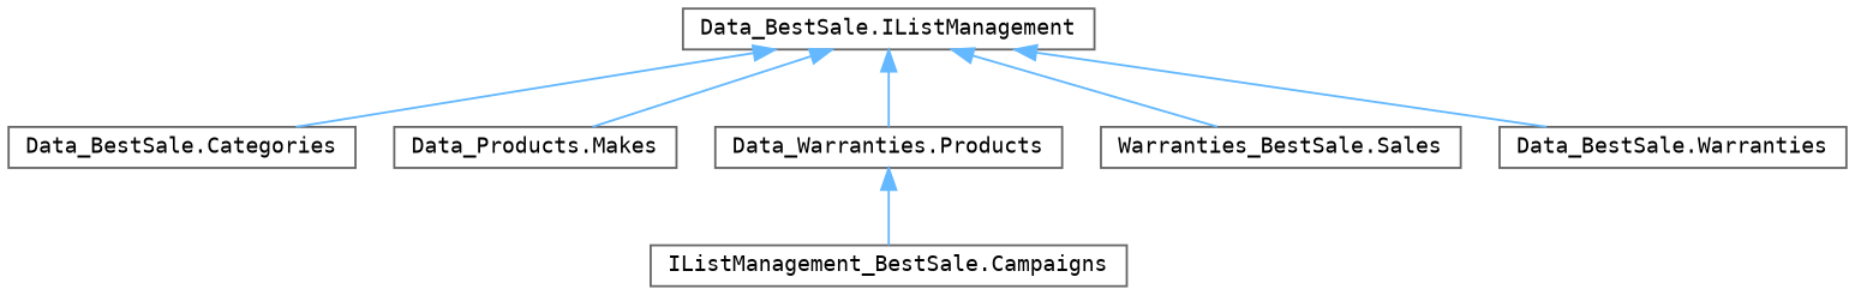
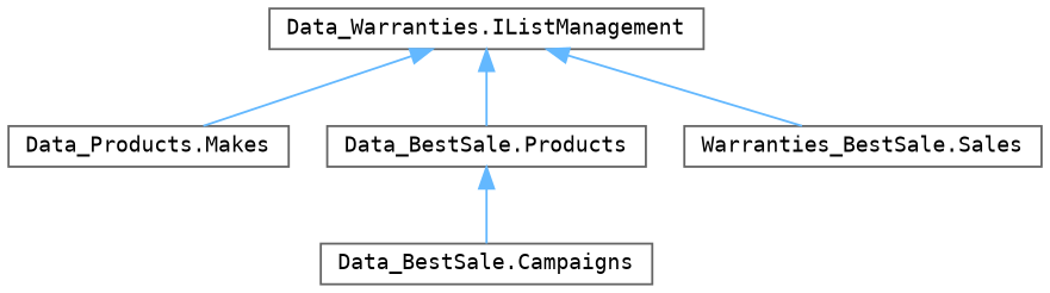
  digraph {
    fontname="DejaVu Sans Mono"
    rankdir=TB
    node [color=grey40 fillcolor=white fontname="DejaVu Sans Mono" fontsize=10 shape=box style=filled]
    edge [color=steelblue1 dir=back fontname="DejaVu Sans Mono" fontsize=10 labelfontname=Helvetica labelfontsize=10 style=solid]
-   n1 [height=0.2 label="Data_BestSale.IListManagement" width=0.4]
-   n2 [height=0.2 label="Data_BestSale.Categories" width=0.4]
+   n1 [height=0.2 label="Data_Warranties.IListManagement" width=0.4]
    n3 [height=0.2 label="Data_Products.Makes" width=0.4]
-   n4 [height=0.2 label="Data_Warranties.Products" width=0.4]
+   n4 [height=0.2 label="Data_BestSale.Products" width=0.4]
    n5 [height=0.2 label="Warranties_BestSale.Sales" width=0.4]
-   n6 [height=0.2 label="Data_BestSale.Warranties" width=0.4]
-   n7 [height=0.2 label="IListManagement_BestSale.Campaigns" width=0.4]
-   n1 -> n2
+   n7 [height=0.2 label="Data_BestSale.Campaigns" width=0.4]
    n1 -> n3
    n1 -> n4
    n1 -> n5
-   n1 -> n6
    n4 -> n7
  }
